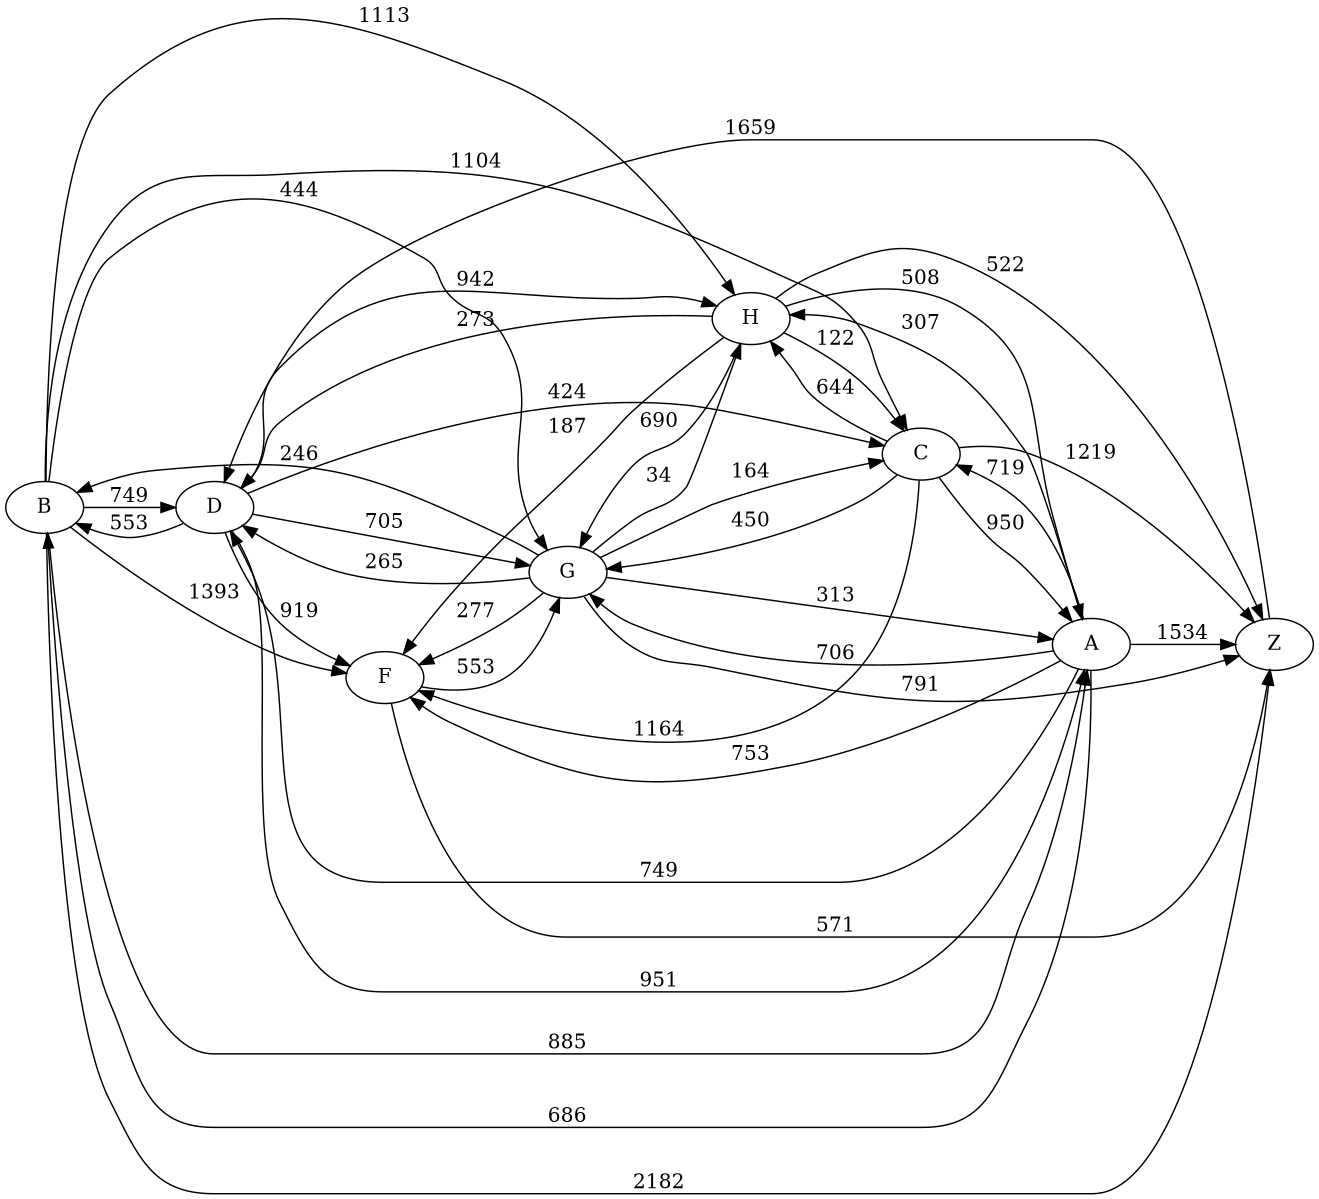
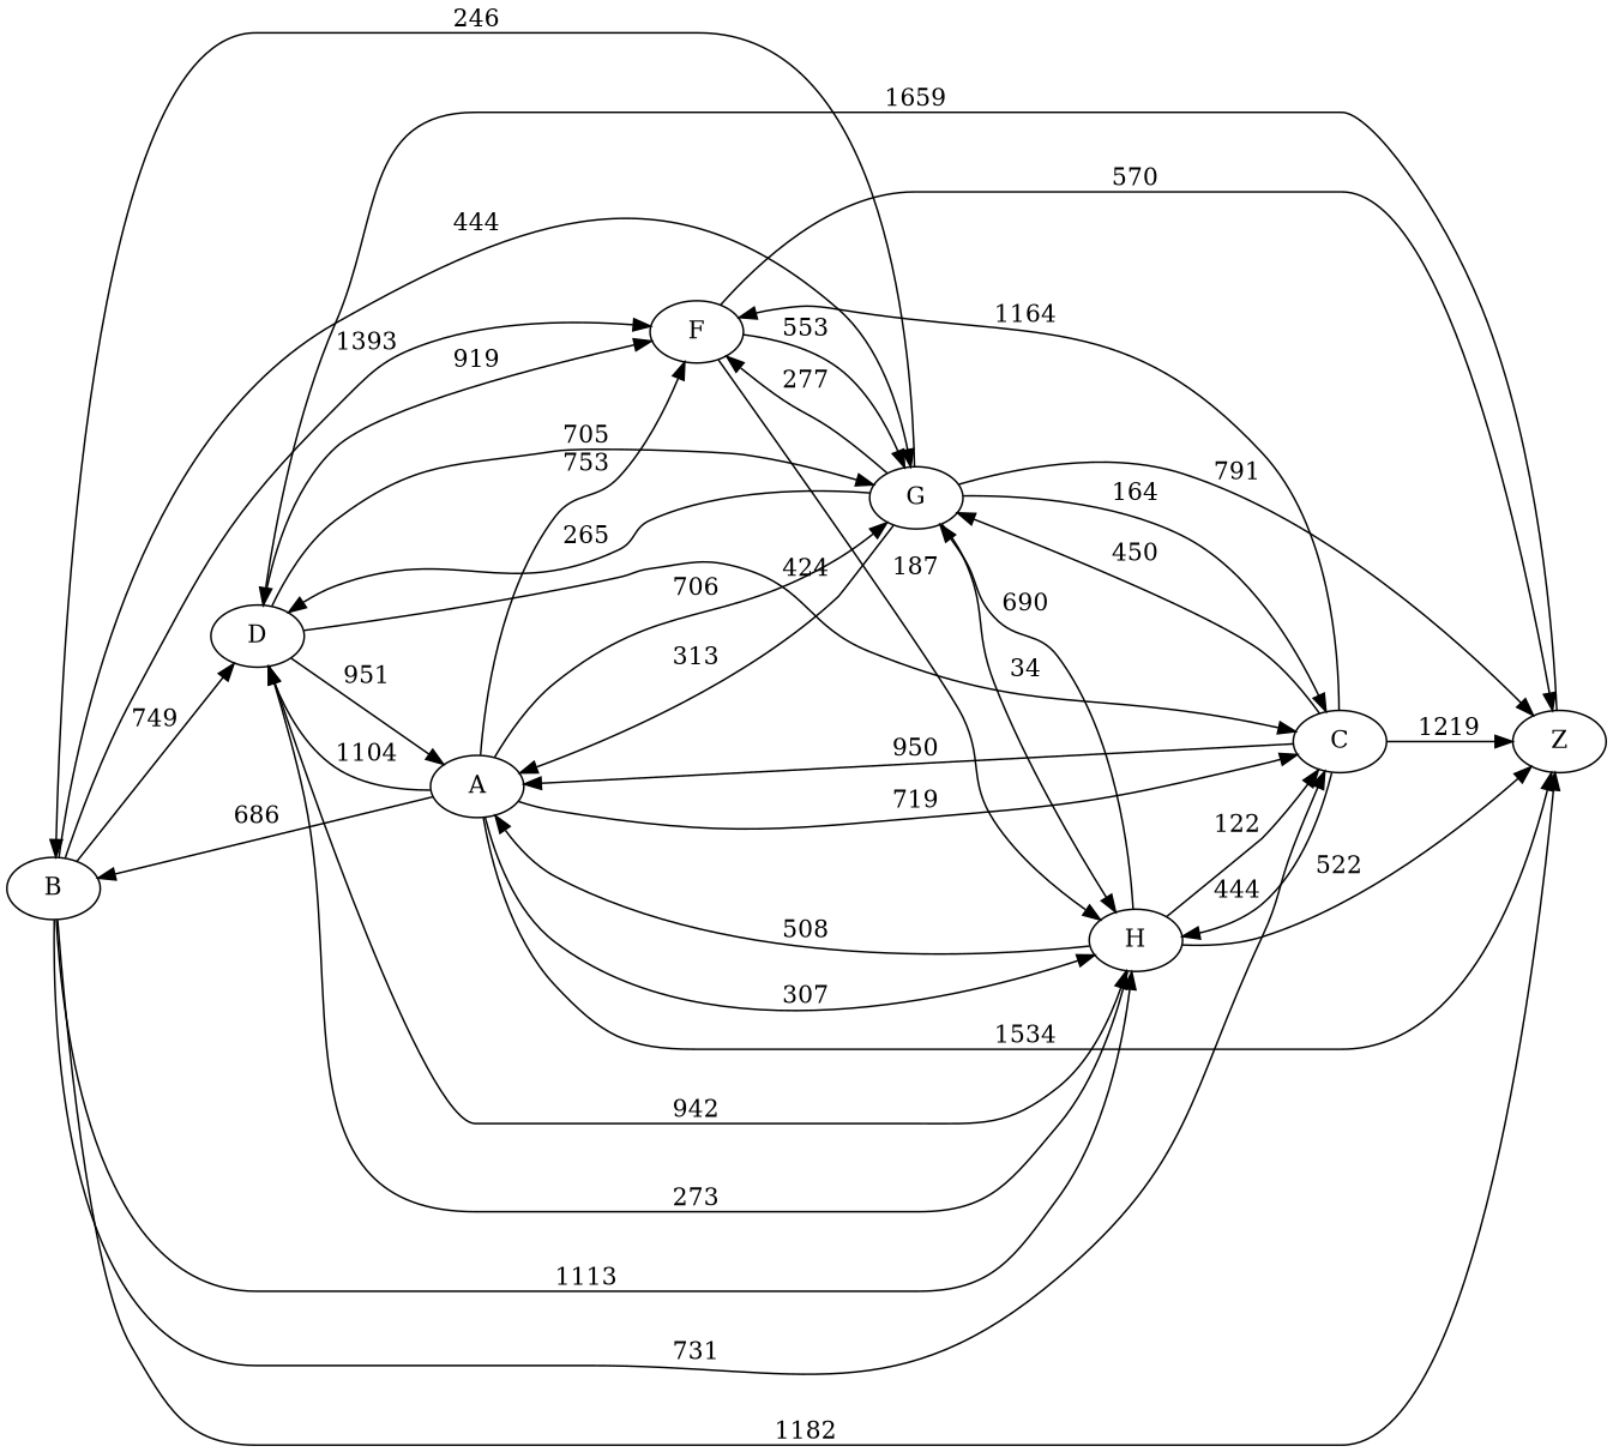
  digraph {
    rankdir=LR
    B
    D
    Z
    A
    C
    G
    H
    F
    B -> D [label=749]
-   B -> Z [label=2182]
-   B -> A [label=885]
-   B -> C [label=1104]
+   B -> Z [label=1182]
+   B -> C [label=731]
    B -> G [label=444]
    B -> H [label=1113]
    B -> F [label=1393]
-   D -> B [label=553]
    D -> A [label=951]
    D -> C [label=424]
    D -> G [label=705]
    D -> H [label=942]
    D -> F [label=919]
    Z -> D [label=1659]
    A -> B [label=686]
-   A -> D [label=749]
+   A -> D [label=1104]
    A -> Z [label=1534]
    A -> C [label=719]
    A -> G [label=706]
    A -> H [label=307]
    A -> F [label=753]
    C -> Z [label=1219]
    C -> A [label=950]
    C -> G [label=450]
-   C -> H [label=644]
+   C -> H [label=444]
    C -> F [label=1164]
    G -> B [label=246]
    G -> D [label=265]
    G -> Z [label=791]
    G -> A [label=313]
    G -> C [label=164]
    G -> H [label=34]
    G -> F [label=277]
    H -> D [label=273]
    H -> Z [label=522]
    H -> A [label=508]
    H -> C [label=122]
    H -> G [label=690]
-   H -> F [label=187]
-   F -> Z [label=571]
+   F -> H [label=187]
+   F -> Z [label=570]
    F -> G [label=553]
  }
